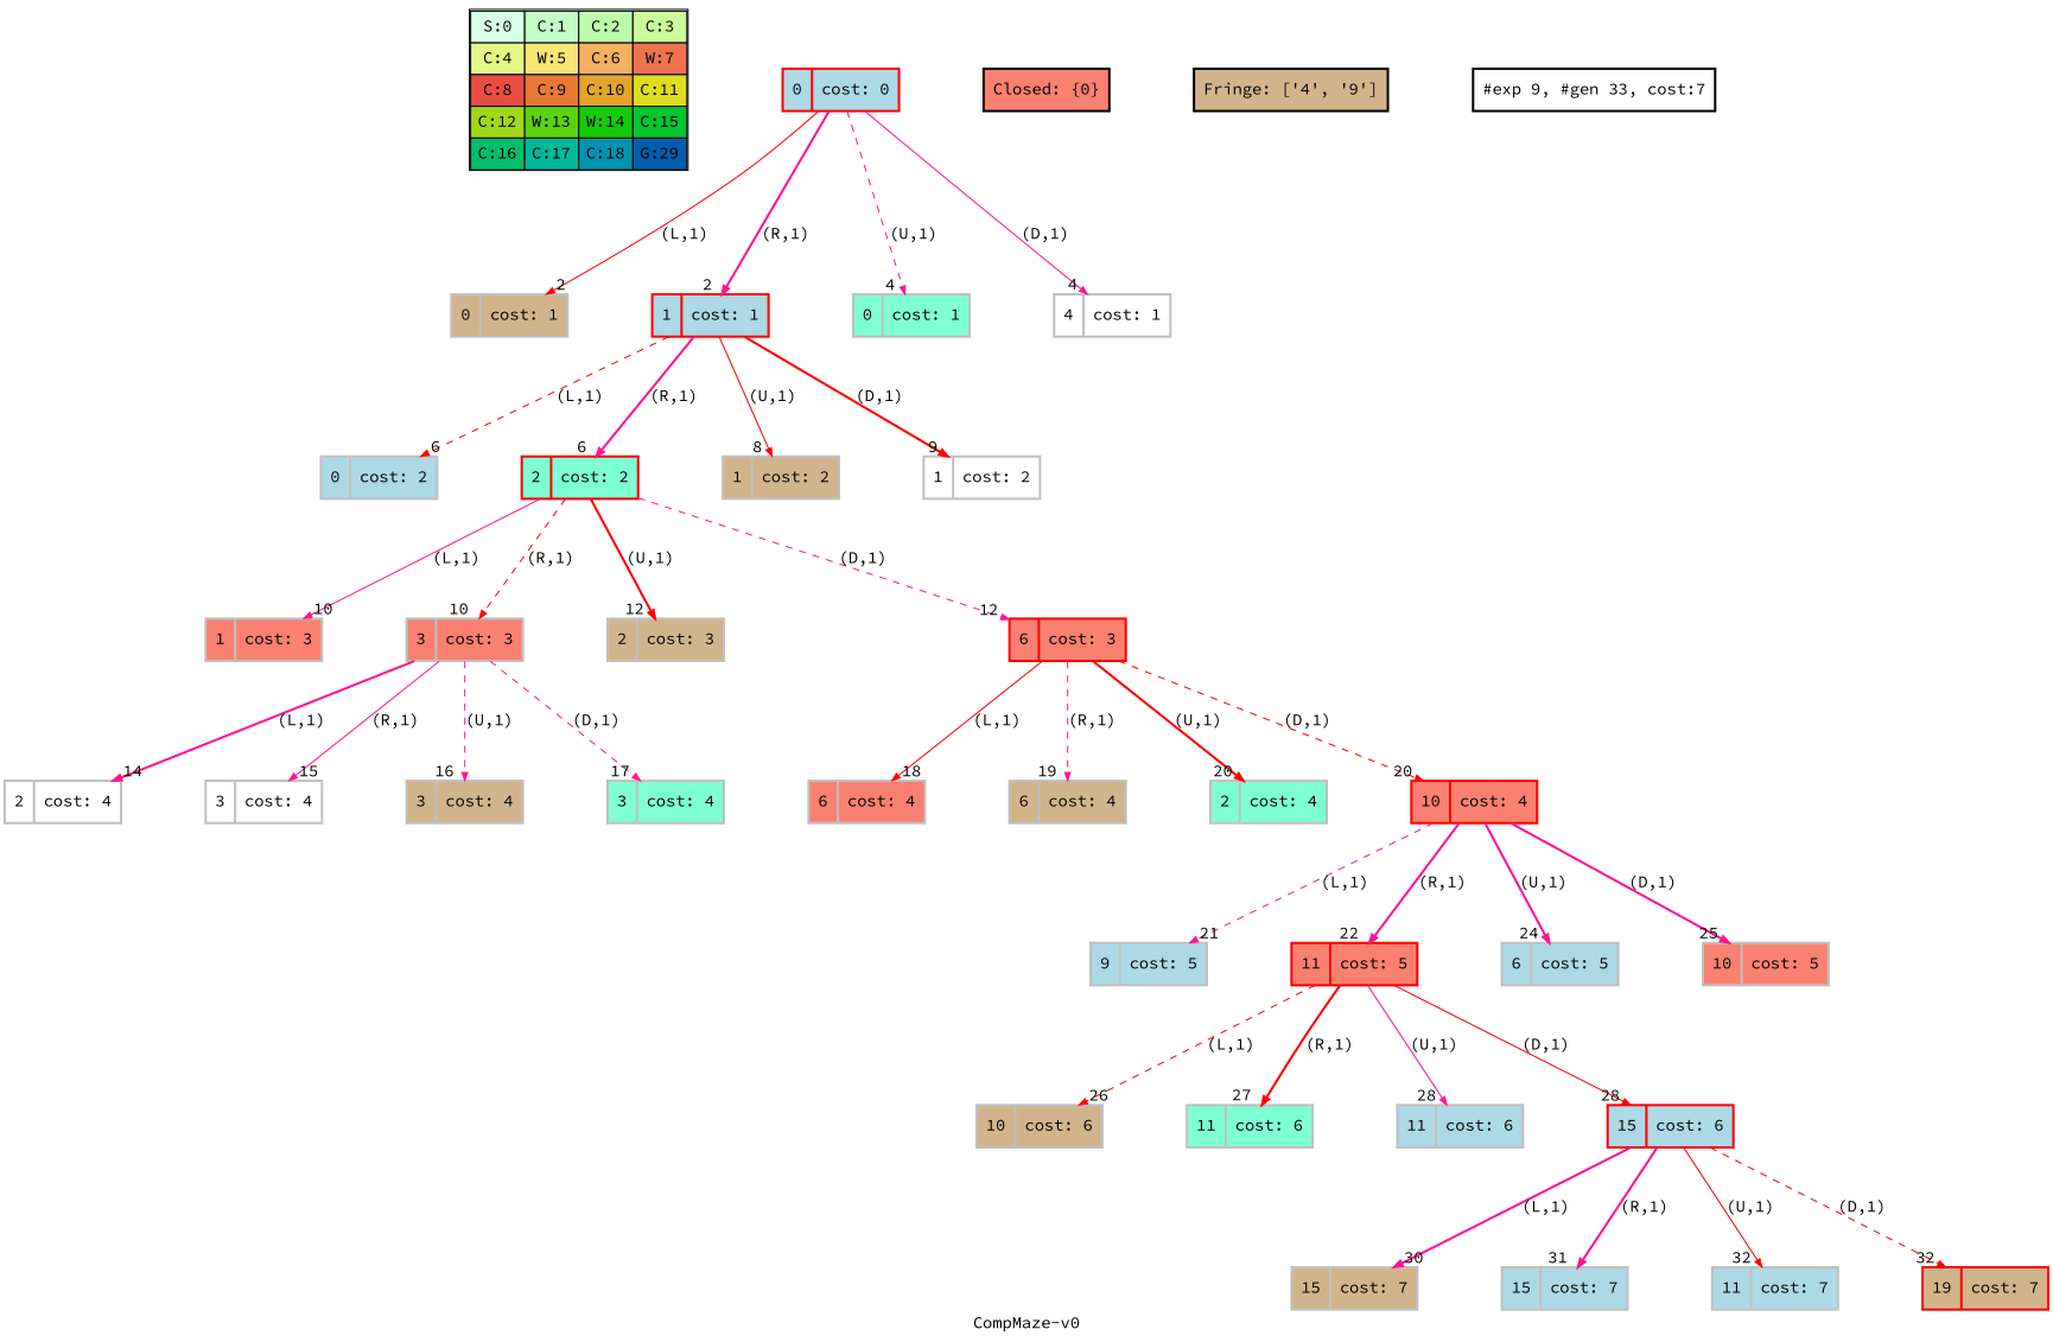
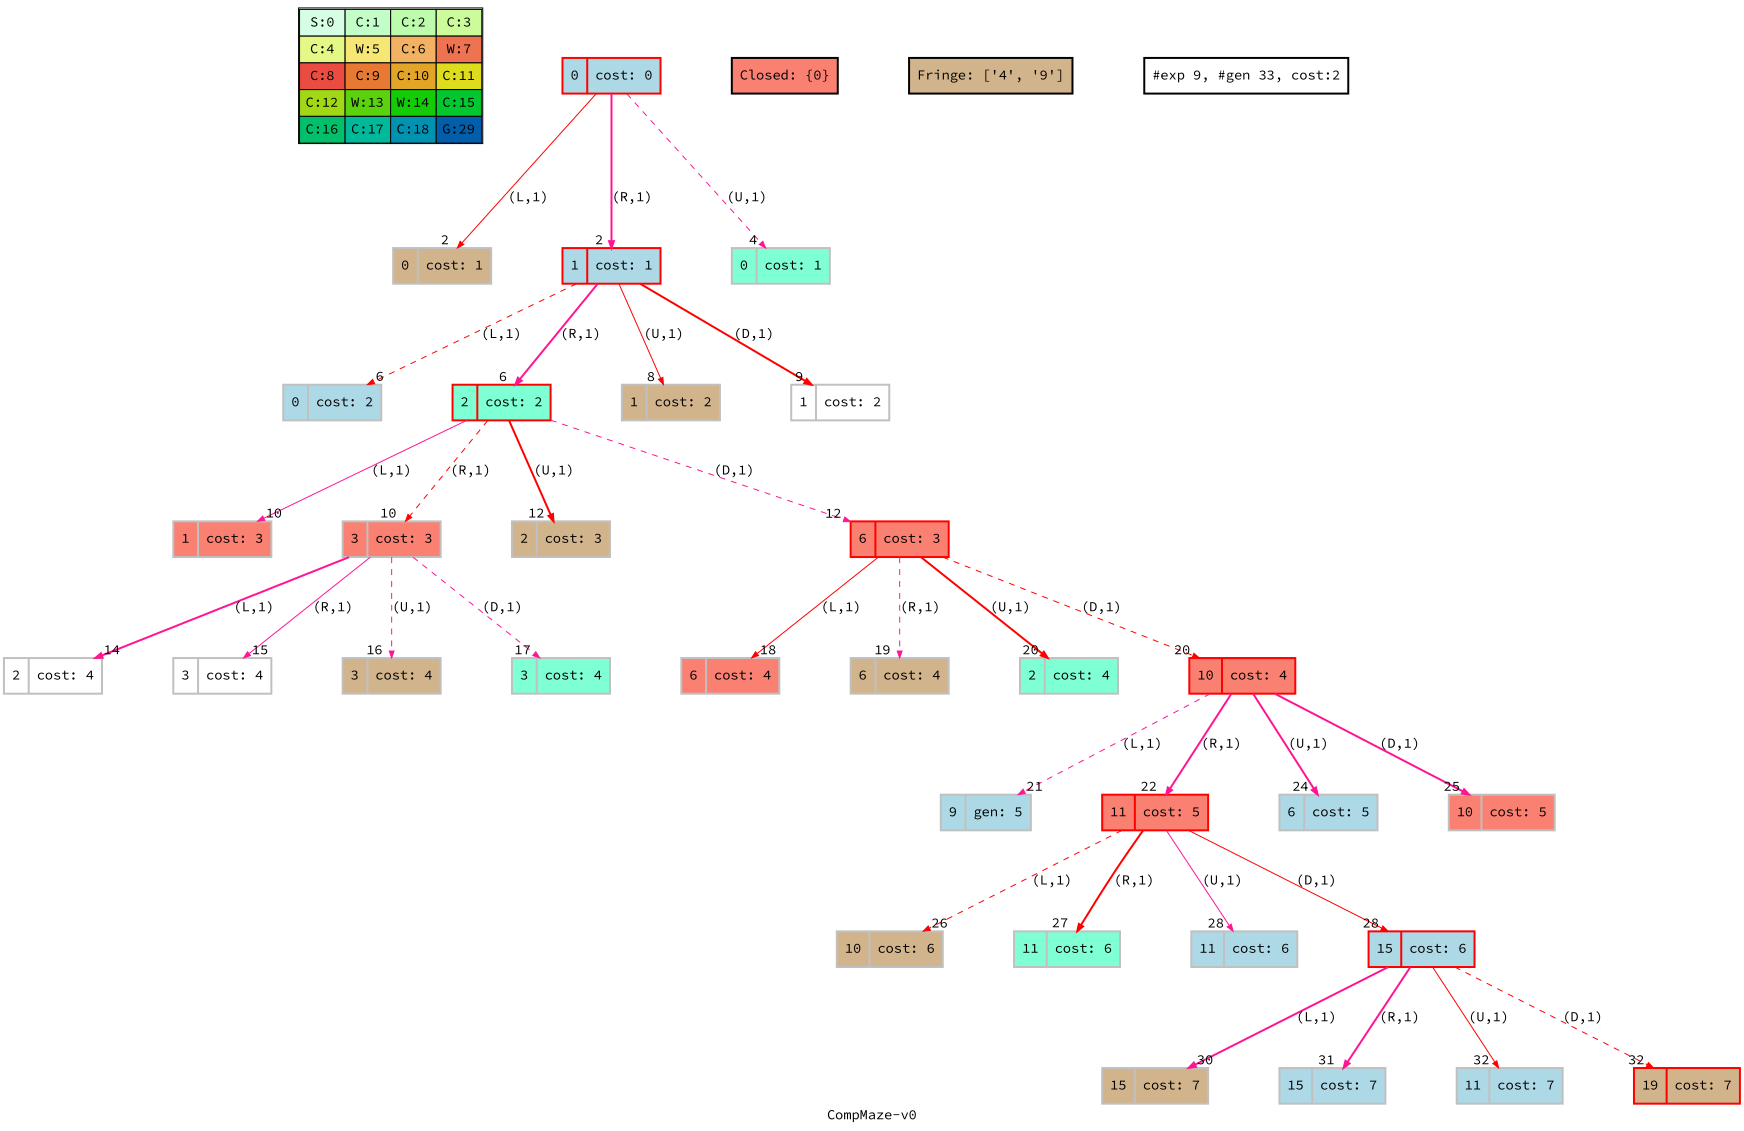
  digraph {
    fontname="Source Code Pro"
    label="CompMaze-v0"
    nodesep=1
    ranksep=1.2
    node [fontname="Source Code Pro" penwidth=2 shape=record color=grey fillcolor=lightblue style=filled]
    edge [arrowsize=0.7 color=deeppink fontname="Source Code Pro" headlabel=" 2 " style=bold]
    n1 [label=<<table border="1" cellpadding="5" cellspacing="0" cellborder="1"><tr><td bgcolor="0.39803922 0.15947579 0.99679532 1.        ">S:0</td><td bgcolor="0.35098039 0.23194764 0.99315867 1.        ">C:1</td><td bgcolor="0.29607843 0.31486959 0.98720184 1.        ">C:2</td><td bgcolor="0.24901961 0.38410575 0.98063477 1.        ">C:3</td></tr><tr><td bgcolor="0.19411765 0.46220388 0.97128103 1.        ">C:4</td><td bgcolor="0.14705882 0.52643216 0.96182564 1.        ">W:5</td><td bgcolor="0.09215686 0.59770746 0.94913494 1.        ">C:6</td><td bgcolor="0.0372549  0.66454018 0.93467977 1.        ">W:7</td></tr><tr><td bgcolor="0.00980392 0.71791192 0.92090552 1.        ">C:8</td><td bgcolor="0.06470588 0.77520398 0.9032472  1.        ">C:9</td><td bgcolor="0.11176471 0.81974048 0.88677369 1.        ">C:10</td><td bgcolor="0.16666667 0.8660254  0.8660254  1.        ">C:11</td></tr><tr><td bgcolor="0.21372549 0.9005867  0.84695821 1.        ">C:12</td><td bgcolor="0.26862745 0.93467977 0.82325295 1.        ">W:13</td><td bgcolor="0.32352941 0.96182564 0.79801723 1.        ">W:14</td><td bgcolor="0.37058824 0.97940977 0.77520398 1.        ">C:15</td></tr><tr><td bgcolor="0.4254902  0.99315867 0.74725253 1.        ">C:16</td><td bgcolor="0.47254902 0.99907048 0.72218645 1.        ">C:17</td><td bgcolor="0.52745098 0.99907048 0.69169844 1.        ">C:18</td><td bgcolor="0.5745098  0.99315867 0.66454018 1.        ">G:29</td></tr></table>> shape=plaintext color="" fillcolor="" style=""]
    n2 [color=red label="<f0>0 |<f1> cost: 0"]
    n3 [fillcolor=tan label="<f0>0 |<f1> cost: 1"]
    n4 [color=red label="<f0>1 |<f1> cost: 1"]
    n5 [fillcolor=aquamarine label="<f0>0 |<f1> cost: 1"]
-   n6 [fillcolor=white label="<f0>4 |<f1> cost: 1"]
    n7 [label="<f0>0 |<f1> cost: 2"]
    n8 [color=red fillcolor=aquamarine label="<f0>2 |<f1> cost: 2"]
    n9 [fillcolor=tan label="<f0>1 |<f1> cost: 2"]
    n10 [fillcolor=white label="<f0>1 |<f1> cost: 2"]
    n11 [fillcolor=salmon label="Closed: {0}" shape=box color=""]
    n12 [fillcolor=tan label="Fringe: ['4', '9']" shape=box color=""]
    n13 [fillcolor=salmon label="<f0>1 |<f1> cost: 3"]
    n14 [fillcolor=salmon label="<f0>3 |<f1> cost: 3"]
    n15 [fillcolor=tan label="<f0>2 |<f1> cost: 3"]
    n16 [color=red fillcolor=salmon label="<f0>6 |<f1> cost: 3"]
    n17 [fillcolor=white label="<f0>2 |<f1> cost: 4"]
    n18 [fillcolor=white label="<f0>3 |<f1> cost: 4"]
    n19 [fillcolor=tan label="<f0>3 |<f1> cost: 4"]
    n20 [fillcolor=aquamarine label="<f0>3 |<f1> cost: 4"]
    n21 [fillcolor=salmon label="<f0>6 |<f1> cost: 4"]
    n22 [fillcolor=tan label="<f0>6 |<f1> cost: 4"]
    n23 [fillcolor=aquamarine label="<f0>2 |<f1> cost: 4"]
    n24 [color=red fillcolor=salmon label="<f0>10 |<f1> cost: 4"]
-   n25 [label="<f0>9 |<f1> cost: 5"]
+   n25 [label="<f0>9 |<f1> gen: 5"]
    n26 [color=red fillcolor=salmon label="<f0>11 |<f1> cost: 5"]
    n27 [label="<f0>6 |<f1> cost: 5"]
    n28 [fillcolor=salmon label="<f0>10 |<f1> cost: 5"]
    n29 [fillcolor=tan label="<f0>10 |<f1> cost: 6"]
    n30 [fillcolor=aquamarine label="<f0>11 |<f1> cost: 6"]
    n31 [label="<f0>11 |<f1> cost: 6"]
    n32 [color=red label="<f0>15 |<f1> cost: 6"]
    n33 [fillcolor=tan label="<f0>15 |<f1> cost: 7"]
    n34 [label="<f0>15 |<f1> cost: 7"]
    n35 [label="<f0>11 |<f1> cost: 7"]
    n36 [color=red fillcolor=tan label="<f0>19 |<f1> cost: 7"]
-   "#exp 9, #gen 33, cost:7" [fillcolor=white shape=box color=""]
+   "#exp 9, #gen 33, cost:7" [fillcolor=white shape=box label="#exp 9, #gen 33, cost:2" color=""]
    subgraph sub_1 {
      label=Map
      n1
    }
    n2 -> n3 [color=red label="(L,1)" style=solid]
    n2 -> n4 [label="(R,1)"]
    n2 -> n5 [headlabel=" 4 " label="(U,1)" style=dashed]
-   n2 -> n6 [headlabel=" 4 " label="(D,1)" style=solid]
    n4 -> n7 [color=red headlabel=" 6 " label="(L,1)" style=dashed]
    n4 -> n8 [headlabel=" 6 " label="(R,1)"]
    n4 -> n9 [color=red headlabel=" 8 " label="(U,1)" style=solid]
    n4 -> n10 [color=red headlabel=" 9 " label="(D,1)"]
    n8 -> n13 [headlabel=" 10 " label="(L,1)" style=solid]
    n8 -> n14 [color=red headlabel=" 10 " label="(R,1)" style=dashed]
    n8 -> n15 [color=red headlabel=" 12 " label="(U,1)"]
    n8 -> n16 [headlabel=" 12 " label="(D,1)" style=dashed]
    n14 -> n17 [headlabel=" 14 " label="(L,1)"]
    n14 -> n18 [headlabel=" 15 " label="(R,1)" style=solid]
    n14 -> n19 [headlabel=" 16 " label="(U,1)" style=dashed]
    n14 -> n20 [headlabel=" 17 " label="(D,1)" style=dashed]
    n16 -> n21 [color=red headlabel=" 18 " label="(L,1)" style=solid]
    n16 -> n22 [headlabel=" 19 " label="(R,1)" style=dashed]
    n16 -> n23 [color=red headlabel=" 20 " label="(U,1)"]
    n16 -> n24 [color=red headlabel=" 20 " label="(D,1)" style=dashed]
    n24 -> n25 [headlabel=" 21 " label="(L,1)" style=dashed]
    n24 -> n26 [headlabel=" 22 " label="(R,1)"]
    n24 -> n27 [headlabel=" 24 " label="(U,1)"]
    n24 -> n28 [headlabel=" 25 " label="(D,1)"]
    n26 -> n29 [color=red headlabel=" 26 " label="(L,1)" style=dashed]
    n26 -> n30 [color=red headlabel=" 27 " label="(R,1)"]
    n26 -> n31 [headlabel=" 28 " label="(U,1)" style=solid]
    n26 -> n32 [color=red headlabel=" 28 " label="(D,1)" style=solid]
    n32 -> n33 [headlabel=" 30 " label="(L,1)"]
    n32 -> n34 [headlabel=" 31 " label="(R,1)"]
    n32 -> n35 [color=red headlabel=" 32 " label="(U,1)" style=solid]
    n32 -> n36 [color=red headlabel=" 32 " label="(D,1)" style=dashed]
  }
